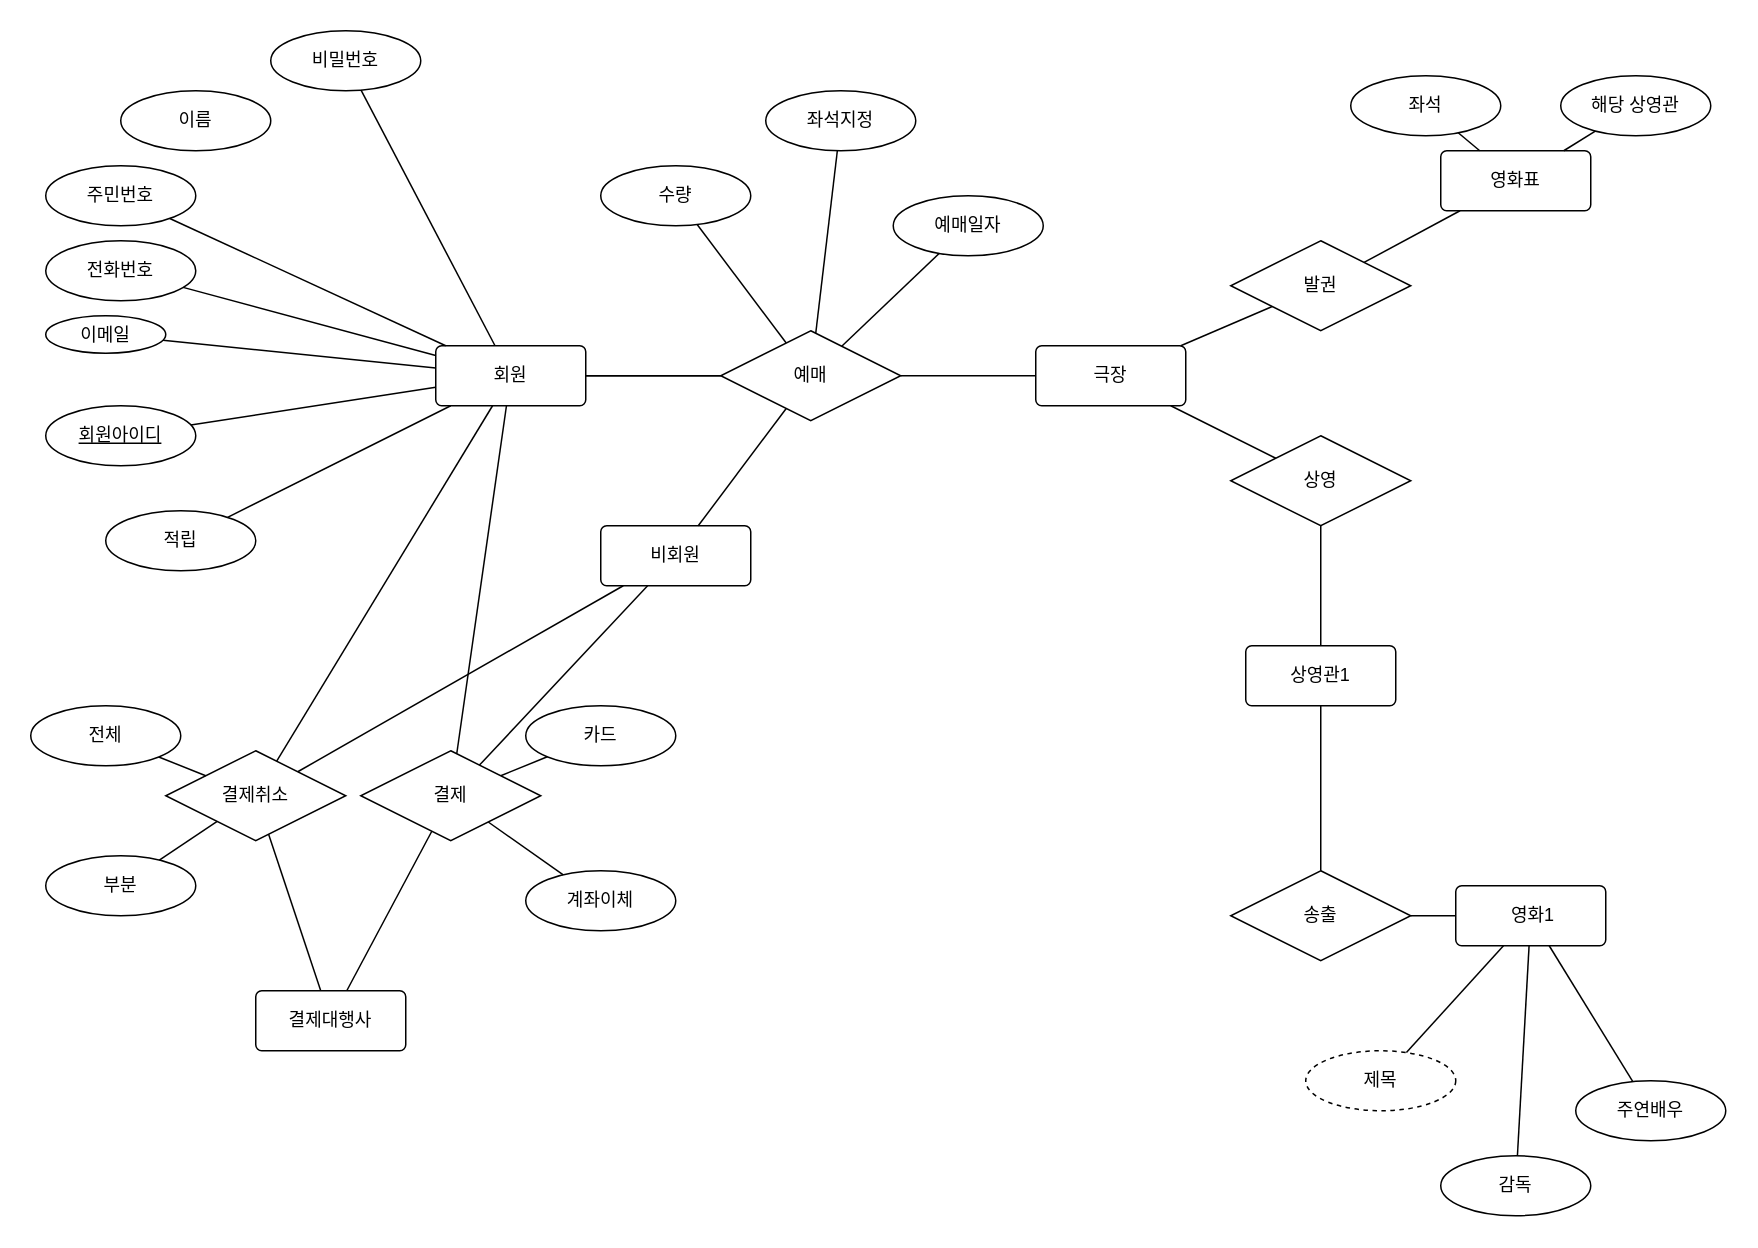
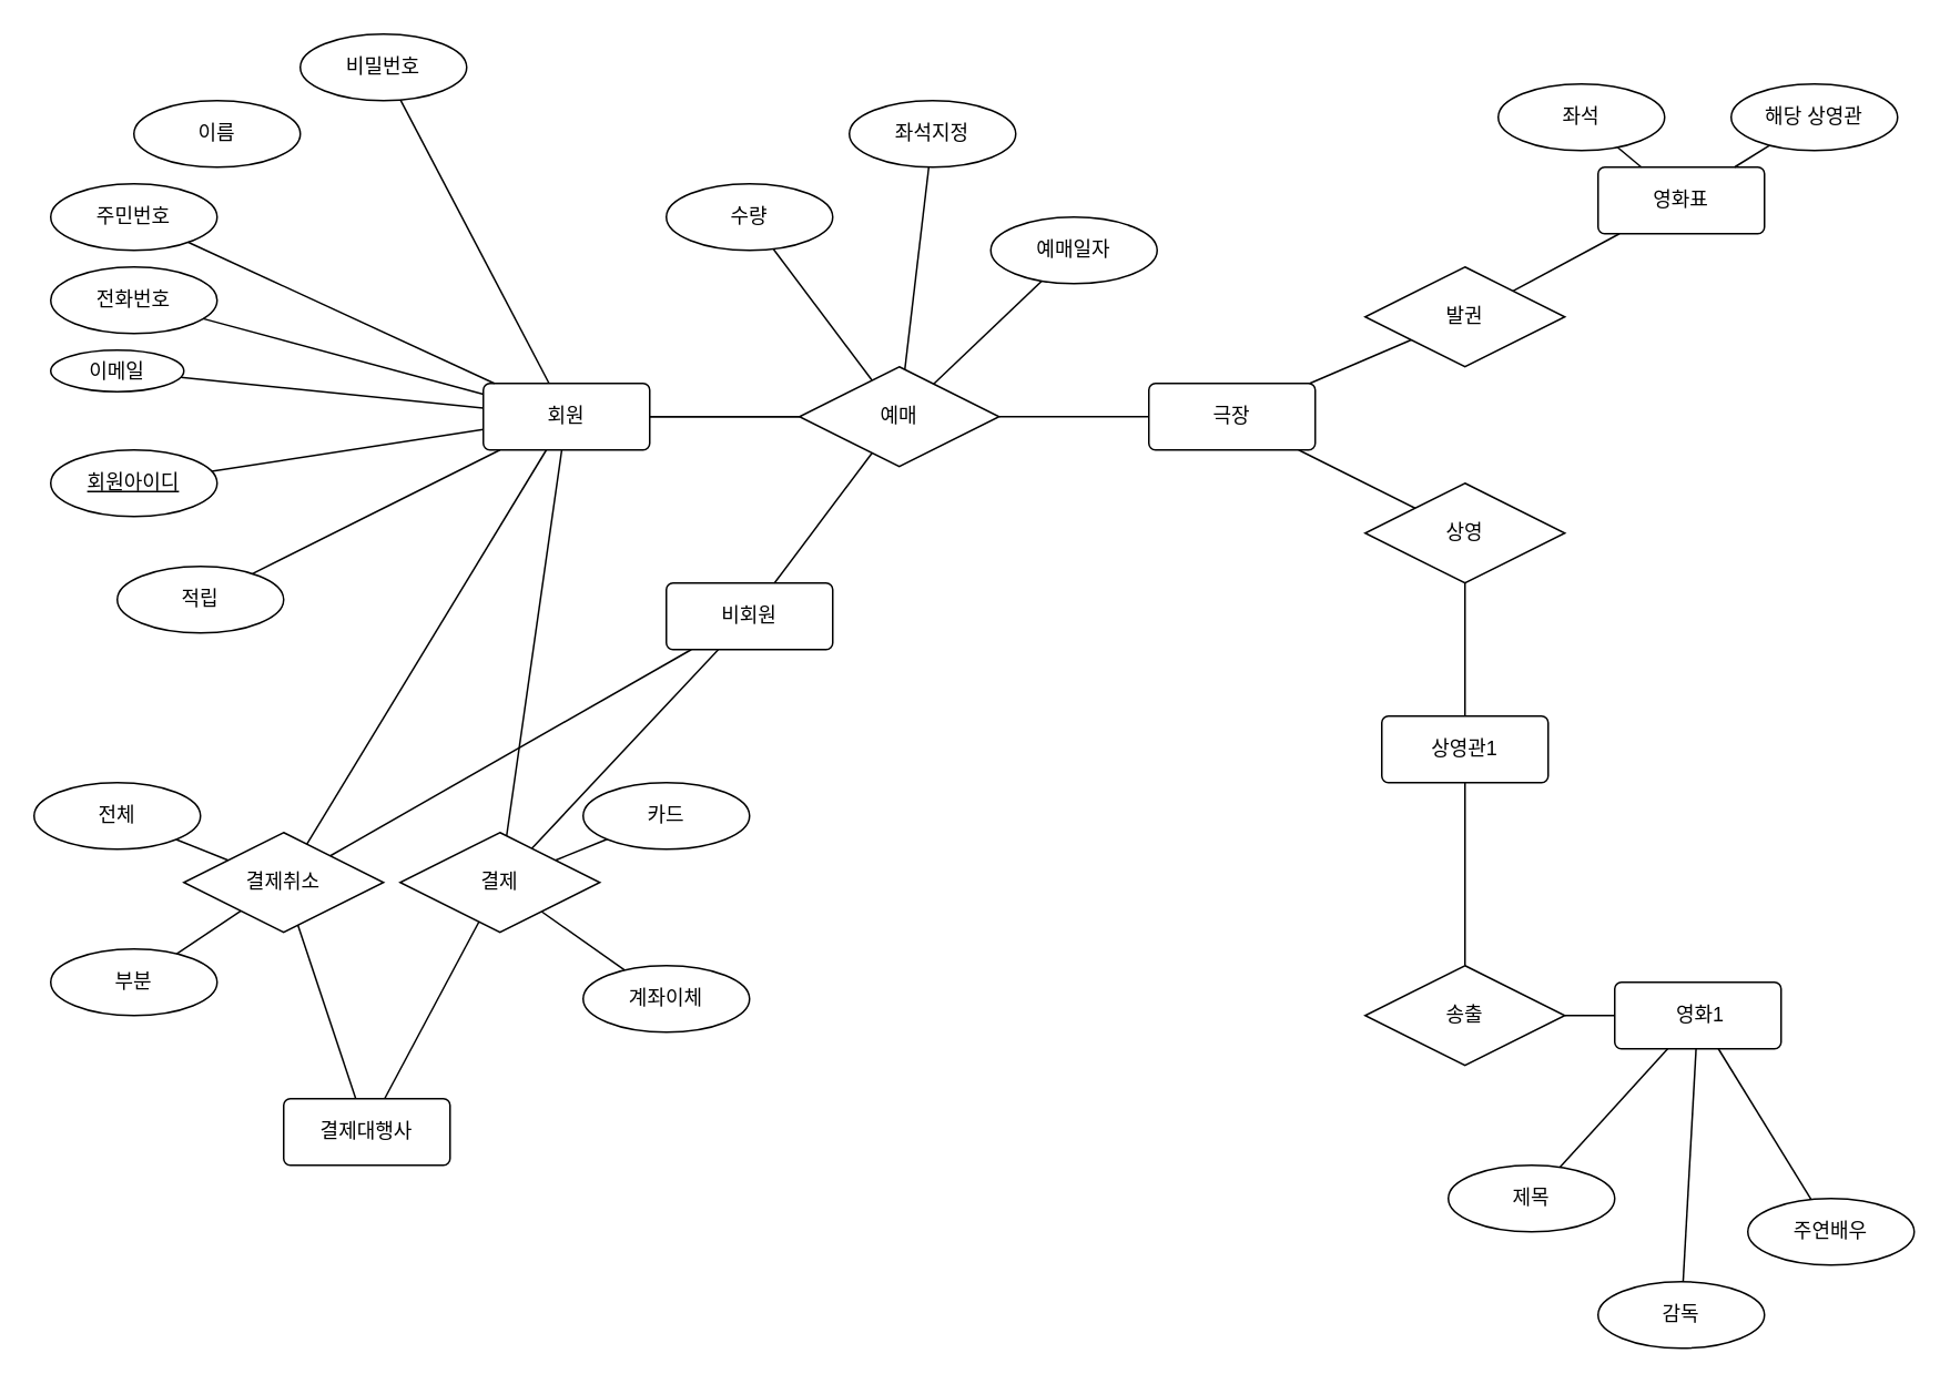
  <mxCell id="0" />
  <mxCell id="1" parent="0" />
  <mxCell id="2" value="회원" style="rounded=1;arcSize=10;whiteSpace=wrap;html=1;align=center;" parent="1" vertex="1"><mxGeometry x="290" y="230" width="100" height="40" as="geometry" /></mxCell>
  <mxCell id="3" value="비회원" style="rounded=1;arcSize=10;whiteSpace=wrap;html=1;align=center;" parent="1" vertex="1"><mxGeometry x="400" y="350" width="100" height="40" as="geometry" /></mxCell>
  <mxCell id="4" value="영화표" style="rounded=1;arcSize=10;whiteSpace=wrap;html=1;align=center;" parent="1" vertex="1"><mxGeometry x="960" y="100" width="100" height="40" as="geometry" /></mxCell>
  <mxCell id="5" value="극장" style="rounded=1;arcSize=10;whiteSpace=wrap;html=1;align=center;" parent="1" vertex="1"><mxGeometry x="690" y="230" width="100" height="40" as="geometry" /></mxCell>
  <mxCell id="6" value="&amp;nbsp;영화1" style="rounded=1;arcSize=10;whiteSpace=wrap;html=1;align=center;" parent="1" vertex="1"><mxGeometry x="970" y="590" width="100" height="40" as="geometry" /></mxCell>
  <mxCell id="7" value="" style="endArrow=none;html=1;rounded=0;startArrow=none;" parent="1" source="27" target="5" edge="1"><mxGeometry relative="1" as="geometry"><mxPoint x="250" y="130" as="sourcePoint" /><mxPoint x="630" y="180" as="targetPoint" /></mxGeometry></mxCell>
  <mxCell id="8" value="" style="endArrow=none;html=1;rounded=0;" parent="1" source="2" target="27" edge="1"><mxGeometry relative="1" as="geometry"><mxPoint x="440" y="210" as="sourcePoint" /><mxPoint x="230" y="280" as="targetPoint" /></mxGeometry></mxCell>
  <mxCell id="9" value="이름" style="ellipse;whiteSpace=wrap;html=1;align=center;" parent="1" vertex="1"><mxGeometry x="80" y="60" width="100" height="40" as="geometry" /></mxCell>
  <mxCell id="10" value="주민번호" style="ellipse;whiteSpace=wrap;html=1;align=center;" parent="1" vertex="1"><mxGeometry x="30" y="110" width="100" height="40" as="geometry" /></mxCell>
  <mxCell id="11" value="전화번호" style="ellipse;whiteSpace=wrap;html=1;align=center;" parent="1" vertex="1"><mxGeometry x="30" y="160" width="100" height="40" as="geometry" /></mxCell>
  <mxCell id="12" value="이메일" style="ellipse;whiteSpace=wrap;html=1;align=center;" parent="1" vertex="1"><mxGeometry x="30" y="210" width="80" height="25" as="geometry" /></mxCell>
  <mxCell id="13" value="회원아이디" style="ellipse;whiteSpace=wrap;html=1;align=center;fontStyle=4;" parent="1" vertex="1"><mxGeometry x="30" y="270" width="100" height="40" as="geometry" /></mxCell>
  <mxCell id="14" value="비밀번호" style="ellipse;whiteSpace=wrap;html=1;align=center;" parent="1" vertex="1"><mxGeometry x="180" y="20" width="100" height="40" as="geometry" /></mxCell>
  <mxCell id="15" value="" style="endArrow=none;html=1;rounded=0;" parent="1" source="14" target="2" edge="1"><mxGeometry relative="1" as="geometry"><mxPoint x="230" y="50" as="sourcePoint" /><mxPoint x="690" y="250" as="targetPoint" /></mxGeometry></mxCell>
  <mxCell id="16" value="" style="endArrow=none;html=1;rounded=0;" parent="1" source="10" target="2" edge="1"><mxGeometry relative="1" as="geometry"><mxPoint x="158.57" y="108.57" as="sourcePoint" /><mxPoint x="170" y="160" as="targetPoint" /></mxGeometry></mxCell>
  <mxCell id="17" value="" style="endArrow=none;html=1;rounded=0;" parent="1" source="11" target="2" edge="1"><mxGeometry relative="1" as="geometry"><mxPoint x="128.597" y="152.714" as="sourcePoint" /><mxPoint x="190" y="173.333" as="targetPoint" /></mxGeometry></mxCell>
  <mxCell id="18" value="" style="endArrow=none;html=1;rounded=0;" parent="1" source="2" target="12" edge="1"><mxGeometry relative="1" as="geometry"><mxPoint x="140" y="190" as="sourcePoint" /><mxPoint x="190" y="190" as="targetPoint" /></mxGeometry></mxCell>
  <mxCell id="19" value="" style="endArrow=none;html=1;rounded=0;" parent="1" source="2" target="13" edge="1"><mxGeometry relative="1" as="geometry"><mxPoint x="150" y="200" as="sourcePoint" /><mxPoint x="200" y="200" as="targetPoint" /></mxGeometry></mxCell>
  <mxCell id="20" value="계좌이체" style="ellipse;whiteSpace=wrap;html=1;align=center;" parent="1" vertex="1"><mxGeometry x="350" y="580" width="100" height="40" as="geometry" /></mxCell>
  <mxCell id="21" value="카드" style="ellipse;whiteSpace=wrap;html=1;align=center;" parent="1" vertex="1"><mxGeometry x="350" y="470" width="100" height="40" as="geometry" /></mxCell>
  <mxCell id="22" value="좌석지정" style="ellipse;whiteSpace=wrap;html=1;align=center;" parent="1" vertex="1"><mxGeometry x="510" y="60" width="100" height="40" as="geometry" /></mxCell>
  <mxCell id="23" value="" style="endArrow=none;html=1;rounded=0;" parent="1" source="21" target="29" edge="1"><mxGeometry relative="1" as="geometry"><mxPoint x="460" y="290" as="sourcePoint" /><mxPoint x="620" y="290" as="targetPoint" /></mxGeometry></mxCell>
  <mxCell id="24" value="" style="endArrow=none;html=1;rounded=0;" parent="1" source="20" target="29" edge="1"><mxGeometry relative="1" as="geometry"><mxPoint x="460" y="290" as="sourcePoint" /><mxPoint x="620" y="290" as="targetPoint" /></mxGeometry></mxCell>
  <mxCell id="25" value="결제대행사" style="rounded=1;arcSize=10;whiteSpace=wrap;html=1;align=center;" parent="1" vertex="1"><mxGeometry x="170" y="660" width="100" height="40" as="geometry" /></mxCell>
  <mxCell id="26" value="" style="endArrow=none;html=1;rounded=0;" parent="1" source="3" target="27" edge="1"><mxGeometry relative="1" as="geometry"><mxPoint x="450" y="250" as="sourcePoint" /><mxPoint x="610" y="250" as="targetPoint" /></mxGeometry></mxCell>
  <mxCell id="27" value="예매" style="shape=rhombus;perimeter=rhombusPerimeter;whiteSpace=wrap;html=1;align=center;" parent="1" vertex="1"><mxGeometry x="480" y="220" width="120" height="60" as="geometry" /></mxCell>
  <mxCell id="28" value="" style="endArrow=none;html=1;rounded=0;" parent="1" source="2" target="27" edge="1"><mxGeometry relative="1" as="geometry"><mxPoint x="280" y="180" as="sourcePoint" /><mxPoint x="535" y="180" as="targetPoint" /></mxGeometry></mxCell>
  <mxCell id="29" value="결제" style="shape=rhombus;perimeter=rhombusPerimeter;whiteSpace=wrap;html=1;align=center;" parent="1" vertex="1"><mxGeometry x="240" y="500" width="120" height="60" as="geometry" /></mxCell>
  <mxCell id="30" value="" style="endArrow=none;html=1;rounded=0;" parent="1" source="2" target="29" edge="1"><mxGeometry relative="1" as="geometry"><mxPoint x="760" y="190" as="sourcePoint" /><mxPoint x="920" y="190" as="targetPoint" /></mxGeometry></mxCell>
  <mxCell id="31" value="" style="endArrow=none;html=1;rounded=0;" parent="1" source="29" target="25" edge="1"><mxGeometry relative="1" as="geometry"><mxPoint x="770" y="230" as="sourcePoint" /><mxPoint x="270" y="470" as="targetPoint" /></mxGeometry></mxCell>
  <mxCell id="32" value="" style="endArrow=none;html=1;rounded=0;" parent="1" source="29" target="3" edge="1"><mxGeometry relative="1" as="geometry"><mxPoint x="380" y="290" as="sourcePoint" /><mxPoint x="460" y="210" as="targetPoint" /></mxGeometry></mxCell>
  <mxCell id="33" value="예매일자" style="ellipse;whiteSpace=wrap;html=1;align=center;" parent="1" vertex="1"><mxGeometry x="595" y="130" width="100" height="40" as="geometry" /></mxCell>
  <mxCell id="34" value="수량" style="ellipse;whiteSpace=wrap;html=1;align=center;" parent="1" vertex="1"><mxGeometry x="400" y="110" width="100" height="40" as="geometry" /></mxCell>
  <mxCell id="35" value="결제취소" style="shape=rhombus;perimeter=rhombusPerimeter;whiteSpace=wrap;html=1;align=center;" parent="1" vertex="1"><mxGeometry x="110" y="500" width="120" height="60" as="geometry" /></mxCell>
  <mxCell id="36" value="" style="endArrow=none;html=1;rounded=0;" parent="1" source="2" target="35" edge="1"><mxGeometry relative="1" as="geometry"><mxPoint x="240" y="210" as="sourcePoint" /><mxPoint x="240" y="330" as="targetPoint" /></mxGeometry></mxCell>
  <mxCell id="37" value="" style="endArrow=none;html=1;rounded=0;" parent="1" source="35" target="25" edge="1"><mxGeometry relative="1" as="geometry"><mxPoint x="318.511" y="444.255" as="sourcePoint" /><mxPoint x="220" y="480" as="targetPoint" /></mxGeometry></mxCell>
  <mxCell id="38" value="부분&lt;span style=&quot;color: rgba(0, 0, 0, 0); font-family: monospace; font-size: 0px; text-align: start;&quot;&gt;%3CmxGraphModel%3E%3Croot%3E%3CmxCell%20id%3D%220%22%2F%3E%3CmxCell%20id%3D%221%22%20parent%3D%220%22%2F%3E%3CmxCell%20id%3D%222%22%20value%3D%22%22%20style%3D%22endArrow%3Dnone%3Bhtml%3D1%3Brounded%3D0%3B%22%20edge%3D%221%22%20parent%3D%221%22%3E%3CmxGeometry%20relative%3D%221%22%20as%3D%22geometry%22%3E%3CmxPoint%20x%3D%22399.689%22%20y%3D%2279.621%22%20as%3D%22sourcePoint%22%2F%3E%3CmxPoint%20x%3D%22438.0%22%20y%3D%22156%22%20as%3D%22targetPoint%22%2F%3E%3C%2FmxGeometry%3E%3C%2FmxCell%3E%3C%2Froot%3E%3C%2FmxGraphModel%3E&lt;/span&gt;" style="ellipse;whiteSpace=wrap;html=1;align=center;" parent="1" vertex="1"><mxGeometry x="30" y="570" width="100" height="40" as="geometry" /></mxCell>
  <mxCell id="39" value="" style="endArrow=none;html=1;rounded=0;" parent="1" source="35" target="38" edge="1"><mxGeometry relative="1" as="geometry"><mxPoint x="550" y="290" as="sourcePoint" /><mxPoint x="710" y="290" as="targetPoint" /></mxGeometry></mxCell>
  <mxCell id="40" value="" style="endArrow=none;html=1;rounded=0;" parent="1" source="35" target="3" edge="1"><mxGeometry relative="1" as="geometry"><mxPoint x="342.727" y="396.364" as="sourcePoint" /><mxPoint x="389.231" y="310" as="targetPoint" /></mxGeometry></mxCell>
  <mxCell id="41" value="" style="endArrow=none;html=1;rounded=0;" parent="1" source="22" target="27" edge="1"><mxGeometry relative="1" as="geometry"><mxPoint x="520" y="250" as="sourcePoint" /><mxPoint x="680" y="250" as="targetPoint" /></mxGeometry></mxCell>
  <mxCell id="42" value="" style="endArrow=none;html=1;rounded=0;" parent="1" source="34" target="27" edge="1"><mxGeometry relative="1" as="geometry"><mxPoint x="419.689" y="89.621" as="sourcePoint" /><mxPoint x="600" y="160" as="targetPoint" /></mxGeometry></mxCell>
  <mxCell id="43" value="" style="endArrow=none;html=1;rounded=0;" parent="1" source="33" target="27" edge="1"><mxGeometry relative="1" as="geometry"><mxPoint x="520" y="250" as="sourcePoint" /><mxPoint x="680" y="250" as="targetPoint" /></mxGeometry></mxCell>
  <mxCell id="44" value="전체" style="ellipse;whiteSpace=wrap;html=1;align=center;" parent="1" vertex="1"><mxGeometry x="20" y="470" width="100" height="40" as="geometry" /></mxCell>
  <mxCell id="45" value="" style="endArrow=none;html=1;rounded=0;" parent="1" source="35" target="44" edge="1"><mxGeometry relative="1" as="geometry"><mxPoint x="136.531" y="438.265" as="sourcePoint" /><mxPoint x="92.901" y="472.221" as="targetPoint" /></mxGeometry></mxCell>
  <mxCell id="46" value="상영" style="shape=rhombus;perimeter=rhombusPerimeter;whiteSpace=wrap;html=1;align=center;" parent="1" vertex="1"><mxGeometry x="820" y="290" width="120" height="60" as="geometry" /></mxCell>
  <mxCell id="47" value="" style="endArrow=none;html=1;rounded=0;" parent="1" source="5" target="46" edge="1"><mxGeometry relative="1" as="geometry"><mxPoint x="740" y="190" as="sourcePoint" /><mxPoint x="840" y="190" as="targetPoint" /></mxGeometry></mxCell>
  <mxCell id="48" value="" style="endArrow=none;html=1;rounded=0;" parent="1" source="46" target="55" edge="1"><mxGeometry relative="1" as="geometry"><mxPoint x="690" y="210" as="sourcePoint" /><mxPoint x="760" y="390" as="targetPoint" /></mxGeometry></mxCell>
- <mxCell id="49" value="제목" style="ellipse;whiteSpace=wrap;html=1;align=center;dashed=1;" parent="1" vertex="1"><mxGeometry x="870" y="700" width="100" height="40" as="geometry" /></mxCell>
+ <mxCell id="49" value="제목" style="ellipse;whiteSpace=wrap;html=1;align=center;" parent="1" vertex="1"><mxGeometry x="870" y="700" width="100" height="40" as="geometry" /></mxCell>
  <mxCell id="50" value="감독" style="ellipse;whiteSpace=wrap;html=1;align=center;" parent="1" vertex="1"><mxGeometry x="960" y="770" width="100" height="40" as="geometry" /></mxCell>
  <mxCell id="51" value="주연배우" style="ellipse;whiteSpace=wrap;html=1;align=center;" parent="1" vertex="1"><mxGeometry x="1050" y="720" width="100" height="40" as="geometry" /></mxCell>
  <mxCell id="52" value="" style="endArrow=none;html=1;rounded=0;" parent="1" source="6" target="49" edge="1"><mxGeometry relative="1" as="geometry"><mxPoint x="870" y="440" as="sourcePoint" /><mxPoint x="870" y="540" as="targetPoint" /></mxGeometry></mxCell>
  <mxCell id="53" value="" style="endArrow=none;html=1;rounded=0;" parent="1" source="6" target="51" edge="1"><mxGeometry relative="1" as="geometry"><mxPoint x="838.602" y="580" as="sourcePoint" /><mxPoint x="786.667" y="613.082" as="targetPoint" /></mxGeometry></mxCell>
  <mxCell id="54" value="" style="endArrow=none;html=1;rounded=0;" parent="1" source="6" target="50" edge="1"><mxGeometry relative="1" as="geometry"><mxPoint x="901.398" y="580" as="sourcePoint" /><mxPoint x="1080" y="640" as="targetPoint" /></mxGeometry></mxCell>
  <mxCell id="55" value="상영관1" style="rounded=1;arcSize=10;whiteSpace=wrap;html=1;align=center;" parent="1" vertex="1"><mxGeometry x="830" y="430" width="100" height="40" as="geometry" /></mxCell>
  <mxCell id="56" value="" style="endArrow=none;html=1;rounded=0;" parent="1" source="55" target="64" edge="1"><mxGeometry relative="1" as="geometry"><mxPoint x="690" y="510" as="sourcePoint" /><mxPoint x="740" y="560" as="targetPoint" /></mxGeometry></mxCell>
  <mxCell id="57" value="해당 상영관" style="ellipse;whiteSpace=wrap;html=1;align=center;" parent="1" vertex="1"><mxGeometry x="1040" y="50" width="100" height="40" as="geometry" /></mxCell>
  <mxCell id="58" value="좌석" style="ellipse;whiteSpace=wrap;html=1;align=center;" parent="1" vertex="1"><mxGeometry x="900" y="50" width="100" height="40" as="geometry" /></mxCell>
  <mxCell id="59" value="" style="endArrow=none;html=1;rounded=0;" parent="1" source="4" target="58" edge="1"><mxGeometry relative="1" as="geometry"><mxPoint x="566.553" y="99.702" as="sourcePoint" /><mxPoint x="980.004" y="475.774" as="targetPoint" /></mxGeometry></mxCell>
  <mxCell id="60" value="" style="endArrow=none;html=1;rounded=0;" parent="1" source="4" target="57" edge="1"><mxGeometry relative="1" as="geometry"><mxPoint x="1117.29" y="470" as="sourcePoint" /><mxPoint x="1060.004" y="615.774" as="targetPoint" /></mxGeometry></mxCell>
  <mxCell id="61" value="" style="endArrow=none;html=1;rounded=0;" parent="1" source="4" target="62" edge="1"><mxGeometry relative="1" as="geometry"><mxPoint x="690" y="280" as="sourcePoint" /><mxPoint x="580" y="40" as="targetPoint" /></mxGeometry></mxCell>
  <mxCell id="62" value="발권" style="shape=rhombus;perimeter=rhombusPerimeter;whiteSpace=wrap;html=1;align=center;" parent="1" vertex="1"><mxGeometry x="820" y="160" width="120" height="60" as="geometry" /></mxCell>
  <mxCell id="63" value="" style="endArrow=none;html=1;rounded=0;" parent="1" source="62" target="5" edge="1"><mxGeometry relative="1" as="geometry"><mxPoint x="680" y="170" as="sourcePoint" /><mxPoint x="690" y="140" as="targetPoint" /></mxGeometry></mxCell>
  <mxCell id="64" value="송출" style="shape=rhombus;perimeter=rhombusPerimeter;whiteSpace=wrap;html=1;align=center;" parent="1" vertex="1"><mxGeometry x="820" y="580" width="120" height="60" as="geometry" /></mxCell>
  <mxCell id="65" value="" style="endArrow=none;html=1;rounded=0;" parent="1" source="64" target="6" edge="1"><mxGeometry relative="1" as="geometry"><mxPoint x="700" y="650" as="sourcePoint" /><mxPoint x="690" y="580" as="targetPoint" /></mxGeometry></mxCell>
  <mxCell id="66" value="적립" style="ellipse;whiteSpace=wrap;html=1;align=center;" parent="1" vertex="1"><mxGeometry x="70" y="340" width="100" height="40" as="geometry" /></mxCell>
  <mxCell id="67" value="" style="endArrow=none;html=1;rounded=0;" parent="1" source="2" target="66" edge="1"><mxGeometry relative="1" as="geometry"><mxPoint x="200" y="272.5" as="sourcePoint" /><mxPoint x="132.4" y="289.4" as="targetPoint" /></mxGeometry></mxCell>
